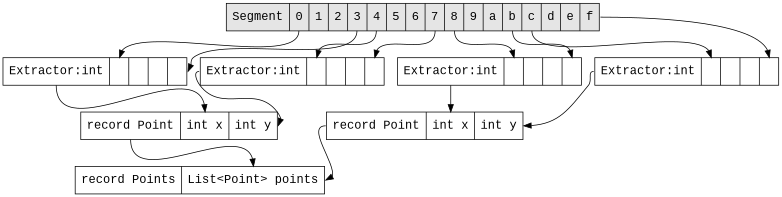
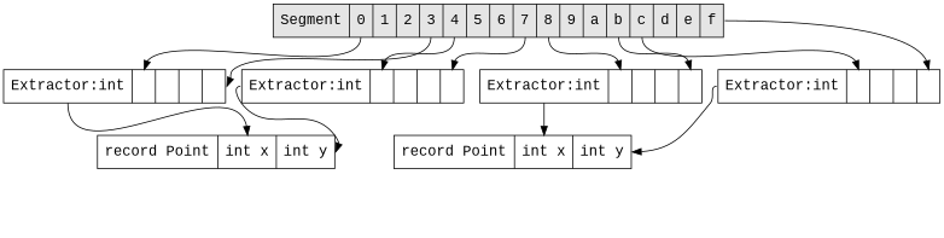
  digraph {
    fontname="Liberation Mono"
    rankdir=TB
    node [fontname="Liberation Mono" fontsize=16 shape=record]
    edge [fontname="Liberation Mono" headport=f0 tailport=h]
    n1 [fillcolor=gray90 label="<h>Segment|<f0>0|<f1>1|<f2>2|<f3>3|<f4>4|<f5>5|<f6>6|<f7>7|<f8>8|<f9>9|<fa>a|<fb>b|<fc>c|<fd>d|<fe>e|<ff>f" style=filled]
    n2 [label="<h>Extractor:int| <f0> | <f1> | <f2> | <f3>"]
    n3 [label="<h>Extractor:int| <f0> | <f1> | <f2> | <f3>"]
    n4 [label="<h>Extractor:int| <f0> | <f1> | <f2> | <f3>"]
    n5 [label="<h>Extractor:int| <f0> | <f1> | <f2> | <f3>"]
    n6 [label="<h>record Point| <f0> int x| <f1> int y"]
    n7 [label="<h>record Point| <f0> int x| <f1> int y"]
-   n8 [label="<h>record Points| <f0> List\<Point\> points"]
    n1 -> n2 [tailport=f0]
    n1 -> n2 [headport=f3 tailport=f3]
    n1 -> n3 [tailport=f4]
    n1 -> n3 [headport=f3 tailport=f7]
    n1 -> n4 [tailport=f8]
    n1 -> n4 [headport=f3 tailport=fb]
    n1 -> n5 [tailport=fc]
    n1 -> n5 [headport=f3 tailport=ff]
    n2 -> n6
    n3 -> n6 [headport=f1]
    n4 -> n7
    n5 -> n7 [headport=f1]
-   n6 -> n8
-   n7 -> n8
  }
